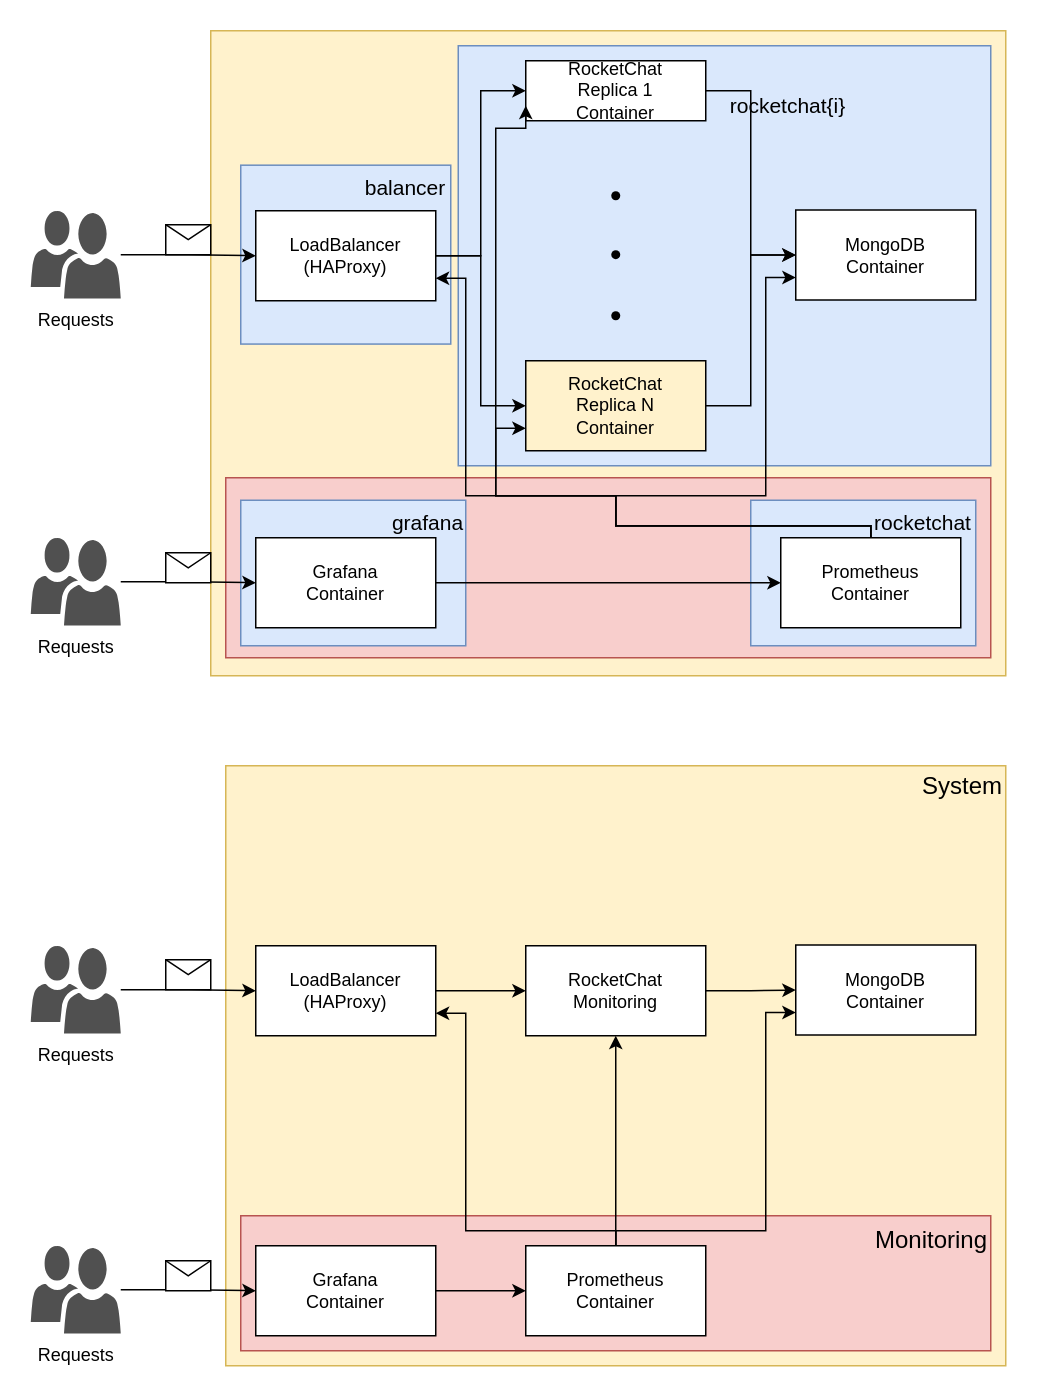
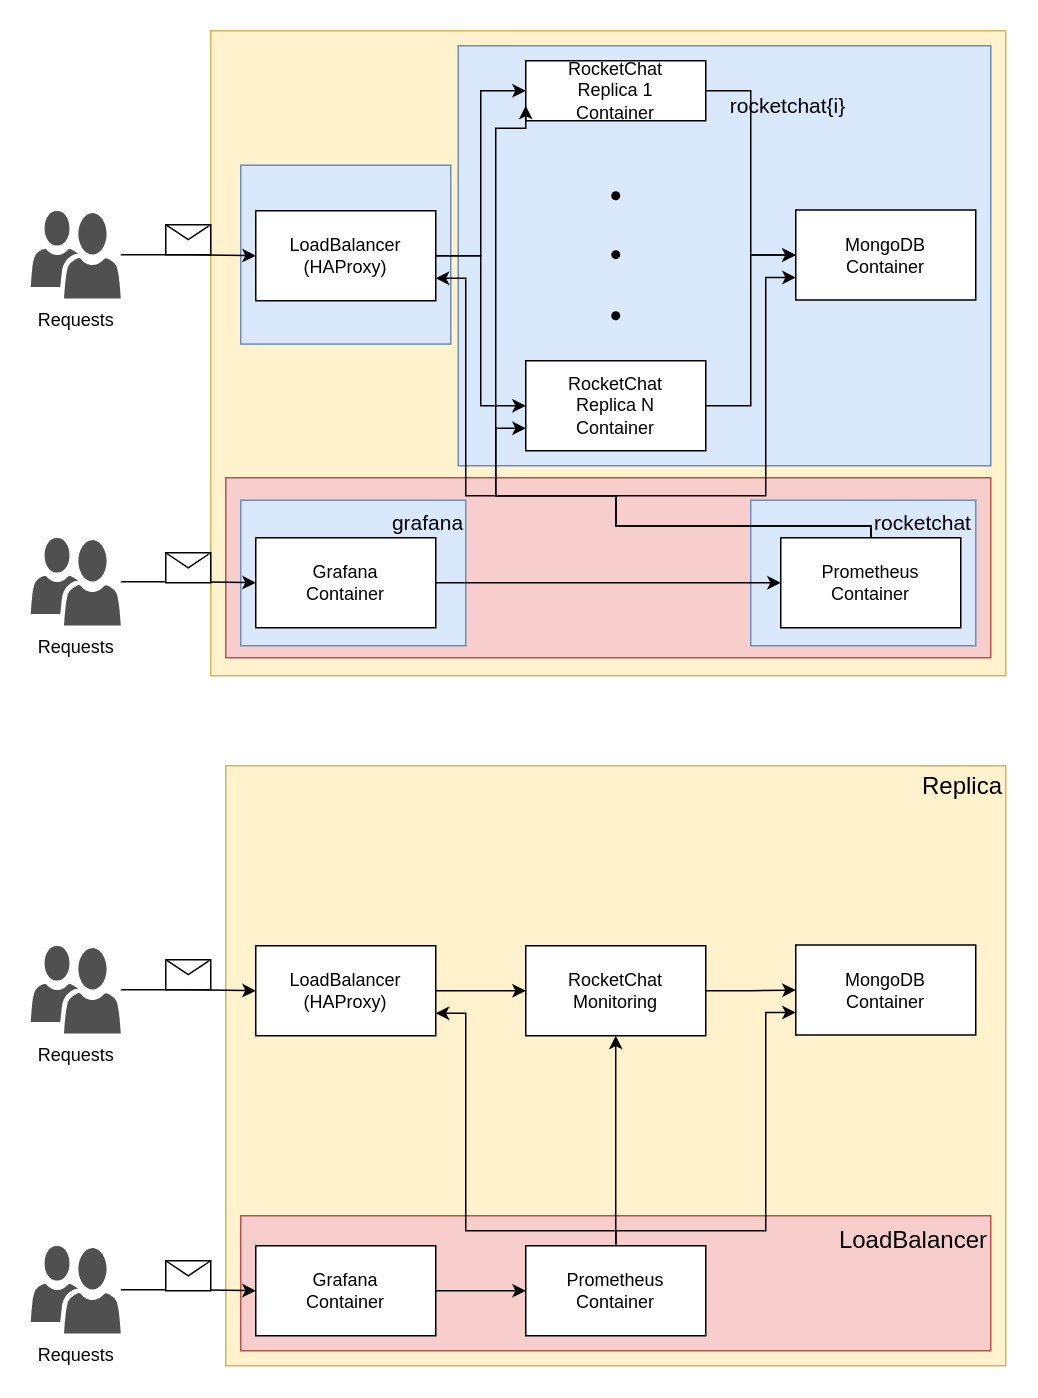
  <mxCell id="0" />
  <mxCell id="1" parent="0" />
  <mxCell id="2" value="&lt;div&gt;&lt;br&gt;&lt;/div&gt;" style="rounded=0;whiteSpace=wrap;html=1;fillColor=#fff2cc;strokeColor=#d6b656;align=left;" parent="1" vertex="1"><mxGeometry x="140" y="20" width="530" height="430" as="geometry" /></mxCell>
  <mxCell id="3" value="" style="rounded=0;whiteSpace=wrap;html=1;fillColor=#dae8fc;strokeColor=#6c8ebf;" vertex="1" parent="1"><mxGeometry x="160" y="109.63" width="140" height="119.25" as="geometry" /></mxCell>
  <mxCell id="4" value="&lt;div align=&quot;right&quot;&gt;&lt;br&gt;&lt;/div&gt;" style="rounded=0;whiteSpace=wrap;html=1;fillColor=#f8cecc;strokeColor=#b85450;align=right;" parent="1" vertex="1"><mxGeometry x="150" y="318" width="510" height="120" as="geometry" /></mxCell>
  <mxCell id="5" value="" style="rounded=0;whiteSpace=wrap;html=1;fillColor=#dae8fc;strokeColor=#6c8ebf;" vertex="1" parent="1"><mxGeometry x="160" y="333" width="150" height="97" as="geometry" /></mxCell>
  <mxCell id="6" value="" style="rounded=0;whiteSpace=wrap;html=1;fillColor=#dae8fc;strokeColor=#6c8ebf;" vertex="1" parent="1"><mxGeometry x="500" y="333" width="150" height="97" as="geometry" /></mxCell>
  <mxCell id="7" value="&lt;div style=&quot;text-align: right&quot;&gt;&lt;br&gt;&lt;/div&gt;&lt;div style=&quot;text-align: justify&quot;&gt;&lt;/div&gt;" style="rounded=0;whiteSpace=wrap;html=1;fillColor=#dae8fc;strokeColor=#6c8ebf;" vertex="1" parent="1"><mxGeometry x="305" y="30" width="355" height="280" as="geometry" /></mxCell>
  <mxCell id="8" style="edgeStyle=orthogonalEdgeStyle;rounded=0;orthogonalLoop=1;jettySize=auto;html=1;entryX=0;entryY=0.5;entryDx=0;entryDy=0;" parent="1" source="10" target="12" edge="1"><mxGeometry relative="1" as="geometry" /></mxCell>
  <mxCell id="9" style="edgeStyle=orthogonalEdgeStyle;rounded=0;orthogonalLoop=1;jettySize=auto;html=1;entryX=0;entryY=0.5;entryDx=0;entryDy=0;" parent="1" source="10" target="14" edge="1"><mxGeometry relative="1" as="geometry" /></mxCell>
  <mxCell id="10" value="&lt;div&gt;LoadBalancer&lt;/div&gt;&lt;div&gt;(HAProxy)&lt;/div&gt;" style="rounded=0;whiteSpace=wrap;html=1;" parent="1" vertex="1"><mxGeometry x="170" y="140" width="120" height="60" as="geometry" /></mxCell>
  <mxCell id="11" style="edgeStyle=orthogonalEdgeStyle;rounded=0;orthogonalLoop=1;jettySize=auto;html=1;entryX=0;entryY=0.5;entryDx=0;entryDy=0;" parent="1" source="12" target="21" edge="1"><mxGeometry relative="1" as="geometry" /></mxCell>
  <mxCell id="12" value="&lt;div&gt;RocketChat&lt;/div&gt;&lt;div&gt;Replica 1&lt;br&gt;&lt;/div&gt;&lt;div&gt;Container&lt;br&gt;&lt;/div&gt;" style="rounded=0;whiteSpace=wrap;html=1;" parent="1" vertex="1"><mxGeometry x="350" y="40" width="120" height="40" as="geometry" /></mxCell>
  <mxCell id="13" style="edgeStyle=orthogonalEdgeStyle;rounded=0;orthogonalLoop=1;jettySize=auto;html=1;entryX=0;entryY=0.5;entryDx=0;entryDy=0;" parent="1" source="14" target="21" edge="1"><mxGeometry relative="1" as="geometry" /></mxCell>
- <mxCell id="14" value="&lt;div&gt;RocketChat&lt;/div&gt;&lt;div&gt;Replica N&lt;br&gt;&lt;/div&gt;&lt;div&gt;Container&lt;br&gt;&lt;/div&gt;" style="rounded=0;whiteSpace=wrap;html=1;fillColor=#fff2cc;" parent="1" vertex="1"><mxGeometry x="350" y="240" width="120" height="60" as="geometry" /></mxCell>
+ <mxCell id="14" value="&lt;div&gt;RocketChat&lt;/div&gt;&lt;div&gt;Replica N&lt;br&gt;&lt;/div&gt;&lt;div&gt;Container&lt;br&gt;&lt;/div&gt;" style="rounded=0;whiteSpace=wrap;html=1;" parent="1" vertex="1"><mxGeometry x="350" y="240" width="120" height="60" as="geometry" /></mxCell>
  <mxCell id="15" value="" style="shape=message;html=1;whiteSpace=wrap;html=1;outlineConnect=0;" parent="1" vertex="1"><mxGeometry x="110" y="149.25" width="30" height="20" as="geometry" /></mxCell>
  <mxCell id="16" style="edgeStyle=orthogonalEdgeStyle;rounded=0;orthogonalLoop=1;jettySize=auto;html=1;" parent="1" source="17" target="10" edge="1"><mxGeometry relative="1" as="geometry" /></mxCell>
  <mxCell id="17" value="Requests" style="sketch=0;pointerEvents=1;shadow=0;dashed=0;html=1;strokeColor=none;labelPosition=center;verticalLabelPosition=bottom;verticalAlign=top;align=center;fillColor=#505050;shape=mxgraph.mscae.intune.user_group" parent="1" vertex="1"><mxGeometry x="20" y="140" width="60" height="58.5" as="geometry" /></mxCell>
  <mxCell id="18" value="" style="shape=waypoint;sketch=0;size=6;pointerEvents=1;points=[];fillColor=none;resizable=0;rotatable=0;perimeter=centerPerimeter;snapToPoint=1;" parent="1" vertex="1"><mxGeometry x="390" y="110" width="40" height="40" as="geometry" /></mxCell>
  <mxCell id="19" value="" style="shape=waypoint;sketch=0;size=6;pointerEvents=1;points=[];fillColor=none;resizable=0;rotatable=0;perimeter=centerPerimeter;snapToPoint=1;" parent="1" vertex="1"><mxGeometry x="390" y="149.25" width="40" height="40" as="geometry" /></mxCell>
  <mxCell id="20" value="" style="shape=waypoint;sketch=0;size=6;pointerEvents=1;points=[];fillColor=none;resizable=0;rotatable=0;perimeter=centerPerimeter;snapToPoint=1;" parent="1" vertex="1"><mxGeometry x="390" y="190" width="40" height="40" as="geometry" /></mxCell>
  <mxCell id="21" value="&lt;div&gt;MongoDB&lt;/div&gt;&lt;div&gt;Container&lt;br&gt;&lt;/div&gt;" style="rounded=0;whiteSpace=wrap;html=1;" parent="1" vertex="1"><mxGeometry x="530" y="139.5" width="120" height="60" as="geometry" /></mxCell>
  <mxCell id="22" style="edgeStyle=orthogonalEdgeStyle;rounded=0;orthogonalLoop=1;jettySize=auto;html=1;entryX=0;entryY=0.75;entryDx=0;entryDy=0;exitX=0.5;exitY=0;exitDx=0;exitDy=0;" parent="1" source="31" target="12" edge="1"><mxGeometry relative="1" as="geometry"><Array as="points"><mxPoint x="580" y="350" /><mxPoint x="410" y="350" /><mxPoint x="410" y="330" /><mxPoint x="330" y="330" /><mxPoint x="330" y="85" /></Array></mxGeometry></mxCell>
  <mxCell id="23" style="edgeStyle=orthogonalEdgeStyle;rounded=0;orthogonalLoop=1;jettySize=auto;html=1;entryX=0;entryY=0.75;entryDx=0;entryDy=0;exitX=0.5;exitY=0;exitDx=0;exitDy=0;" parent="1" source="31" target="14" edge="1"><mxGeometry relative="1" as="geometry"><Array as="points"><mxPoint x="580" y="350" /><mxPoint x="410" y="350" /><mxPoint x="410" y="330" /><mxPoint x="330" y="330" /><mxPoint x="330" y="285" /></Array></mxGeometry></mxCell>
  <mxCell id="24" style="edgeStyle=orthogonalEdgeStyle;rounded=0;orthogonalLoop=1;jettySize=auto;html=1;entryX=0;entryY=0.75;entryDx=0;entryDy=0;exitX=0.5;exitY=0;exitDx=0;exitDy=0;" parent="1" source="31" target="21" edge="1"><mxGeometry relative="1" as="geometry"><Array as="points"><mxPoint x="580" y="350" /><mxPoint x="410" y="350" /><mxPoint x="410" y="330" /><mxPoint x="510" y="330" /><mxPoint x="510" y="185" /></Array></mxGeometry></mxCell>
  <mxCell id="25" style="edgeStyle=orthogonalEdgeStyle;rounded=0;orthogonalLoop=1;jettySize=auto;html=1;entryX=1;entryY=0.75;entryDx=0;entryDy=0;exitX=0.5;exitY=0;exitDx=0;exitDy=0;" parent="1" source="31" target="10" edge="1"><mxGeometry relative="1" as="geometry"><Array as="points"><mxPoint x="580" y="350" /><mxPoint x="410" y="350" /><mxPoint x="410" y="330" /><mxPoint x="310" y="330" /><mxPoint x="310" y="185" /></Array></mxGeometry></mxCell>
  <mxCell id="26" style="edgeStyle=orthogonalEdgeStyle;rounded=0;orthogonalLoop=1;jettySize=auto;html=1;entryX=0;entryY=0.5;entryDx=0;entryDy=0;" parent="1" source="27" target="31" edge="1"><mxGeometry relative="1" as="geometry" /></mxCell>
  <mxCell id="27" value="&lt;div&gt;Grafana&lt;/div&gt;&lt;div&gt;Container&lt;br&gt;&lt;/div&gt;" style="rounded=0;whiteSpace=wrap;html=1;" parent="1" vertex="1"><mxGeometry x="170" y="358" width="120" height="60" as="geometry" /></mxCell>
  <mxCell id="28" style="edgeStyle=orthogonalEdgeStyle;rounded=0;orthogonalLoop=1;jettySize=auto;html=1;entryX=0;entryY=0.5;entryDx=0;entryDy=0;" parent="1" source="29" target="27" edge="1"><mxGeometry relative="1" as="geometry" /></mxCell>
  <mxCell id="29" value="Requests" style="sketch=0;pointerEvents=1;shadow=0;dashed=0;html=1;strokeColor=none;labelPosition=center;verticalLabelPosition=bottom;verticalAlign=top;align=center;fillColor=#505050;shape=mxgraph.mscae.intune.user_group" parent="1" vertex="1"><mxGeometry x="20" y="358" width="60" height="58.5" as="geometry" /></mxCell>
  <mxCell id="30" value="" style="shape=message;html=1;whiteSpace=wrap;html=1;outlineConnect=0;" parent="1" vertex="1"><mxGeometry x="110" y="368" width="30" height="20" as="geometry" /></mxCell>
  <mxCell id="31" value="&lt;div&gt;Prometheus&lt;/div&gt;&lt;div&gt;Container&lt;br&gt;&lt;/div&gt;" style="rounded=0;whiteSpace=wrap;html=1;" parent="1" vertex="1"><mxGeometry x="520" y="358" width="120" height="60" as="geometry" /></mxCell>
- <mxCell id="32" value="&lt;div align=&quot;right&quot;&gt;&lt;font style=&quot;font-size: 16px&quot;&gt;System&lt;/font&gt;&lt;/div&gt;&lt;div&gt;&lt;br&gt;&lt;/div&gt;&lt;div&gt;&lt;br&gt;&lt;/div&gt;&lt;div&gt;&lt;br&gt;&lt;/div&gt;&lt;div&gt;&lt;br&gt;&lt;/div&gt;&lt;div&gt;&lt;br&gt;&lt;/div&gt;&lt;div&gt;&lt;br&gt;&lt;/div&gt;&lt;div&gt;&lt;br&gt;&lt;/div&gt;&lt;div&gt;&lt;br&gt;&lt;/div&gt;&lt;div&gt;&lt;br&gt;&lt;/div&gt;&lt;div&gt;&lt;br&gt;&lt;/div&gt;&lt;div&gt;&lt;br&gt;&lt;/div&gt;&lt;div&gt;&lt;br&gt;&lt;/div&gt;&lt;div&gt;&lt;br&gt;&lt;/div&gt;&lt;div&gt;&lt;br&gt;&lt;/div&gt;&lt;div&gt;&lt;br&gt;&lt;/div&gt;&lt;div&gt;&lt;br&gt;&lt;/div&gt;&lt;div&gt;&lt;br&gt;&lt;/div&gt;&lt;div&gt;&lt;br&gt;&lt;/div&gt;&lt;div&gt;&lt;br&gt;&lt;/div&gt;&lt;div&gt;&lt;br&gt;&lt;/div&gt;&lt;div&gt;&lt;br&gt;&lt;/div&gt;&lt;div&gt;&lt;br&gt;&lt;/div&gt;&lt;div&gt;&lt;br&gt;&lt;/div&gt;&lt;div&gt;&lt;br&gt;&lt;/div&gt;&lt;div&gt;&lt;br&gt;&lt;/div&gt;&lt;div&gt;&lt;br&gt;&lt;/div&gt;" style="rounded=0;whiteSpace=wrap;html=1;fillColor=#fff2cc;strokeColor=#d6b656;align=right;" parent="1" vertex="1"><mxGeometry x="150" y="510" width="520" height="400" as="geometry" /></mxCell>
- <mxCell id="33" value="&lt;div align=&quot;right&quot;&gt;&lt;font style=&quot;font-size: 16px&quot;&gt;Monitoring&lt;/font&gt;&lt;/div&gt;&lt;div&gt;&lt;br&gt;&lt;/div&gt;&lt;div&gt;&lt;br&gt;&lt;/div&gt;&lt;div&gt;&lt;br&gt;&lt;/div&gt;&lt;div&gt;&lt;br&gt;&lt;/div&gt;" style="rounded=0;whiteSpace=wrap;html=1;fillColor=#f8cecc;strokeColor=#b85450;align=right;" parent="1" vertex="1"><mxGeometry x="160" y="810" width="500" height="90" as="geometry" /></mxCell>
+ <mxCell id="32" value="&lt;div align=&quot;right&quot;&gt;&lt;font style=&quot;font-size: 16px&quot;&gt;Replica&lt;/font&gt;&lt;/div&gt;&lt;div&gt;&lt;br&gt;&lt;/div&gt;&lt;div&gt;&lt;br&gt;&lt;/div&gt;&lt;div&gt;&lt;br&gt;&lt;/div&gt;&lt;div&gt;&lt;br&gt;&lt;/div&gt;&lt;div&gt;&lt;br&gt;&lt;/div&gt;&lt;div&gt;&lt;br&gt;&lt;/div&gt;&lt;div&gt;&lt;br&gt;&lt;/div&gt;&lt;div&gt;&lt;br&gt;&lt;/div&gt;&lt;div&gt;&lt;br&gt;&lt;/div&gt;&lt;div&gt;&lt;br&gt;&lt;/div&gt;&lt;div&gt;&lt;br&gt;&lt;/div&gt;&lt;div&gt;&lt;br&gt;&lt;/div&gt;&lt;div&gt;&lt;br&gt;&lt;/div&gt;&lt;div&gt;&lt;br&gt;&lt;/div&gt;&lt;div&gt;&lt;br&gt;&lt;/div&gt;&lt;div&gt;&lt;br&gt;&lt;/div&gt;&lt;div&gt;&lt;br&gt;&lt;/div&gt;&lt;div&gt;&lt;br&gt;&lt;/div&gt;&lt;div&gt;&lt;br&gt;&lt;/div&gt;&lt;div&gt;&lt;br&gt;&lt;/div&gt;&lt;div&gt;&lt;br&gt;&lt;/div&gt;&lt;div&gt;&lt;br&gt;&lt;/div&gt;&lt;div&gt;&lt;br&gt;&lt;/div&gt;&lt;div&gt;&lt;br&gt;&lt;/div&gt;&lt;div&gt;&lt;br&gt;&lt;/div&gt;&lt;div&gt;&lt;br&gt;&lt;/div&gt;" style="rounded=0;whiteSpace=wrap;html=1;fillColor=#fff2cc;strokeColor=#d6b656;align=right;" parent="1" vertex="1"><mxGeometry x="150" y="510" width="520" height="400" as="geometry" /></mxCell>
+ <mxCell id="33" value="&lt;div align=&quot;right&quot;&gt;&lt;font style=&quot;font-size: 16px&quot;&gt;LoadBalancer&lt;/font&gt;&lt;/div&gt;&lt;div&gt;&lt;br&gt;&lt;/div&gt;&lt;div&gt;&lt;br&gt;&lt;/div&gt;&lt;div&gt;&lt;br&gt;&lt;/div&gt;&lt;div&gt;&lt;br&gt;&lt;/div&gt;" style="rounded=0;whiteSpace=wrap;html=1;fillColor=#f8cecc;strokeColor=#b85450;align=right;" parent="1" vertex="1"><mxGeometry x="160" y="810" width="500" height="90" as="geometry" /></mxCell>
  <mxCell id="34" style="edgeStyle=orthogonalEdgeStyle;rounded=0;orthogonalLoop=1;jettySize=auto;html=1;entryX=0;entryY=0.5;entryDx=0;entryDy=0;" parent="1" source="35" target="37" edge="1"><mxGeometry relative="1" as="geometry" /></mxCell>
  <mxCell id="35" value="&lt;div&gt;&lt;div&gt;LoadBalancer&lt;/div&gt;&lt;div&gt;(HAProxy)&lt;/div&gt;&lt;/div&gt;" style="rounded=0;whiteSpace=wrap;html=1;" parent="1" vertex="1"><mxGeometry x="170" y="630" width="120" height="60" as="geometry" /></mxCell>
  <mxCell id="36" style="edgeStyle=orthogonalEdgeStyle;rounded=0;orthogonalLoop=1;jettySize=auto;html=1;entryX=0;entryY=0.5;entryDx=0;entryDy=0;" parent="1" source="37" target="41" edge="1"><mxGeometry relative="1" as="geometry" /></mxCell>
  <mxCell id="37" value="&lt;div&gt;RocketChat&lt;/div&gt;&lt;div&gt;&lt;span&gt;Monitoring&lt;/span&gt;&lt;br&gt;&lt;/div&gt;" style="rounded=0;whiteSpace=wrap;html=1;" parent="1" vertex="1"><mxGeometry x="350" y="630" width="120" height="60" as="geometry" /></mxCell>
  <mxCell id="38" value="" style="shape=message;html=1;whiteSpace=wrap;html=1;outlineConnect=0;" parent="1" vertex="1"><mxGeometry x="110" y="639.25" width="30" height="20" as="geometry" /></mxCell>
  <mxCell id="39" style="edgeStyle=orthogonalEdgeStyle;rounded=0;orthogonalLoop=1;jettySize=auto;html=1;" parent="1" source="40" target="35" edge="1"><mxGeometry relative="1" as="geometry" /></mxCell>
  <mxCell id="40" value="Requests" style="sketch=0;pointerEvents=1;shadow=0;dashed=0;html=1;strokeColor=none;labelPosition=center;verticalLabelPosition=bottom;verticalAlign=top;align=center;fillColor=#505050;shape=mxgraph.mscae.intune.user_group" parent="1" vertex="1"><mxGeometry x="20" y="630" width="60" height="58.5" as="geometry" /></mxCell>
  <mxCell id="41" value="&lt;div&gt;MongoDB&lt;/div&gt;&lt;div&gt;Container&lt;br&gt;&lt;/div&gt;" style="rounded=0;whiteSpace=wrap;html=1;" parent="1" vertex="1"><mxGeometry x="530" y="629.5" width="120" height="60" as="geometry" /></mxCell>
  <mxCell id="42" style="edgeStyle=orthogonalEdgeStyle;rounded=0;orthogonalLoop=1;jettySize=auto;html=1;entryX=0.5;entryY=1;entryDx=0;entryDy=0;exitX=0.5;exitY=0;exitDx=0;exitDy=0;" parent="1" source="50" target="37" edge="1"><mxGeometry relative="1" as="geometry"><Array as="points"><mxPoint x="410" y="740" /><mxPoint x="410" y="740" /></Array><mxPoint x="350" y="775" as="targetPoint" /></mxGeometry></mxCell>
  <mxCell id="43" style="edgeStyle=orthogonalEdgeStyle;rounded=0;orthogonalLoop=1;jettySize=auto;html=1;entryX=0;entryY=0.75;entryDx=0;entryDy=0;exitX=0.5;exitY=0;exitDx=0;exitDy=0;" parent="1" source="50" target="41" edge="1"><mxGeometry relative="1" as="geometry"><Array as="points"><mxPoint x="410" y="820" /><mxPoint x="510" y="820" /><mxPoint x="510" y="674" /></Array></mxGeometry></mxCell>
  <mxCell id="44" style="edgeStyle=orthogonalEdgeStyle;rounded=0;orthogonalLoop=1;jettySize=auto;html=1;entryX=1;entryY=0.75;entryDx=0;entryDy=0;exitX=0.5;exitY=0;exitDx=0;exitDy=0;" parent="1" source="50" target="35" edge="1"><mxGeometry relative="1" as="geometry"><Array as="points"><mxPoint x="410" y="820" /><mxPoint x="310" y="820" /><mxPoint x="310" y="675" /></Array></mxGeometry></mxCell>
  <mxCell id="45" style="edgeStyle=orthogonalEdgeStyle;rounded=0;orthogonalLoop=1;jettySize=auto;html=1;entryX=0;entryY=0.5;entryDx=0;entryDy=0;" parent="1" source="46" target="50" edge="1"><mxGeometry relative="1" as="geometry" /></mxCell>
  <mxCell id="46" value="&lt;div&gt;Grafana&lt;/div&gt;&lt;div&gt;Container&lt;br&gt;&lt;/div&gt;" style="rounded=0;whiteSpace=wrap;html=1;" parent="1" vertex="1"><mxGeometry x="170" y="830" width="120" height="60" as="geometry" /></mxCell>
  <mxCell id="47" style="edgeStyle=orthogonalEdgeStyle;rounded=0;orthogonalLoop=1;jettySize=auto;html=1;entryX=0;entryY=0.5;entryDx=0;entryDy=0;" parent="1" source="48" target="46" edge="1"><mxGeometry relative="1" as="geometry" /></mxCell>
  <mxCell id="48" value="Requests" style="sketch=0;pointerEvents=1;shadow=0;dashed=0;html=1;strokeColor=none;labelPosition=center;verticalLabelPosition=bottom;verticalAlign=top;align=center;fillColor=#505050;shape=mxgraph.mscae.intune.user_group" parent="1" vertex="1"><mxGeometry x="20" y="830" width="60" height="58.5" as="geometry" /></mxCell>
  <mxCell id="49" value="" style="shape=message;html=1;whiteSpace=wrap;html=1;outlineConnect=0;" parent="1" vertex="1"><mxGeometry x="110" y="840" width="30" height="20" as="geometry" /></mxCell>
  <mxCell id="50" value="&lt;div&gt;Prometheus&lt;/div&gt;&lt;div&gt;Container&lt;br&gt;&lt;/div&gt;" style="rounded=0;whiteSpace=wrap;html=1;" parent="1" vertex="1"><mxGeometry x="350" y="830" width="120" height="60" as="geometry" /></mxCell>
  <mxCell id="51" value="rocketchat{i}" style="text;html=1;strokeColor=none;fillColor=none;align=center;verticalAlign=middle;whiteSpace=wrap;rounded=0;fontSize=14;" vertex="1" parent="1"><mxGeometry x="485" y="55" width="80" height="30" as="geometry" /></mxCell>
  <mxCell id="52" value="rocketchat" style="text;html=1;strokeColor=none;fillColor=none;align=center;verticalAlign=middle;whiteSpace=wrap;rounded=0;fontSize=14;" vertex="1" parent="1"><mxGeometry x="580" y="333" width="70" height="30" as="geometry" /></mxCell>
  <mxCell id="53" value="grafana" style="text;html=1;strokeColor=none;fillColor=none;align=center;verticalAlign=middle;whiteSpace=wrap;rounded=0;fontSize=14;" vertex="1" parent="1"><mxGeometry x="260" y="333" width="50" height="30" as="geometry" /></mxCell>
- <mxCell id="54" value="balancer" style="text;html=1;strokeColor=none;fillColor=none;align=center;verticalAlign=middle;whiteSpace=wrap;rounded=0;fontSize=14;" vertex="1" parent="1"><mxGeometry x="240" y="109.5" width="60" height="30" as="geometry" /></mxCell>
